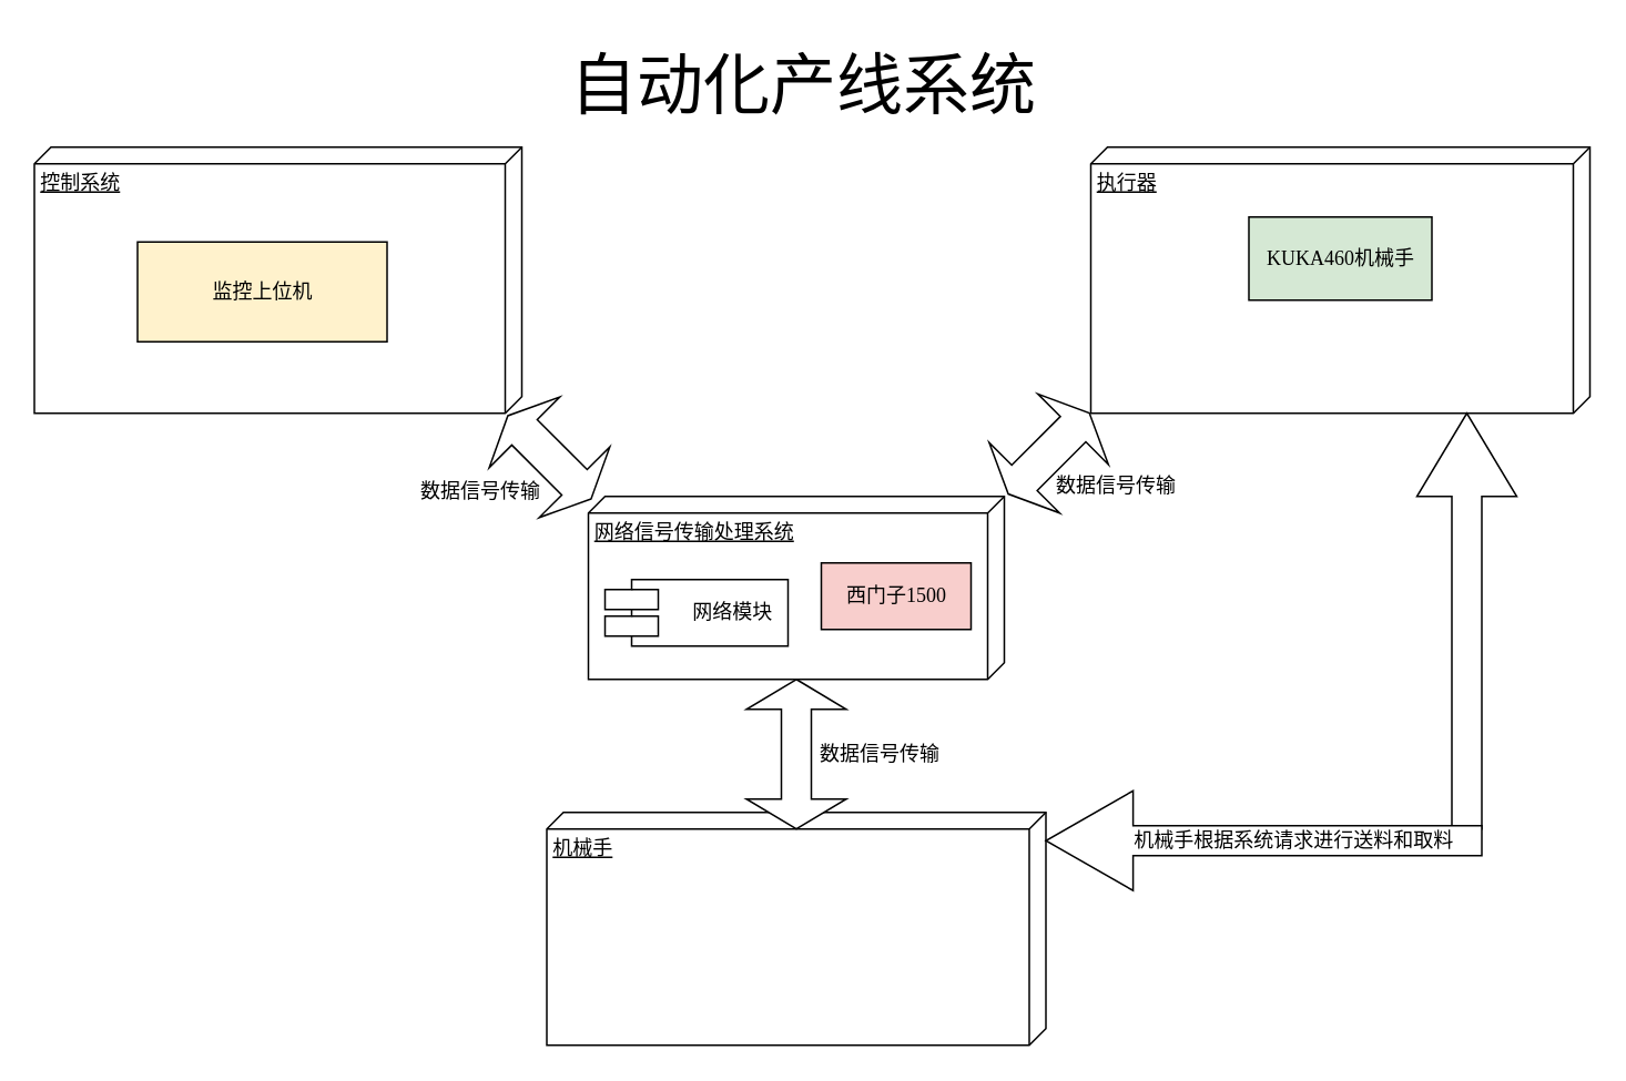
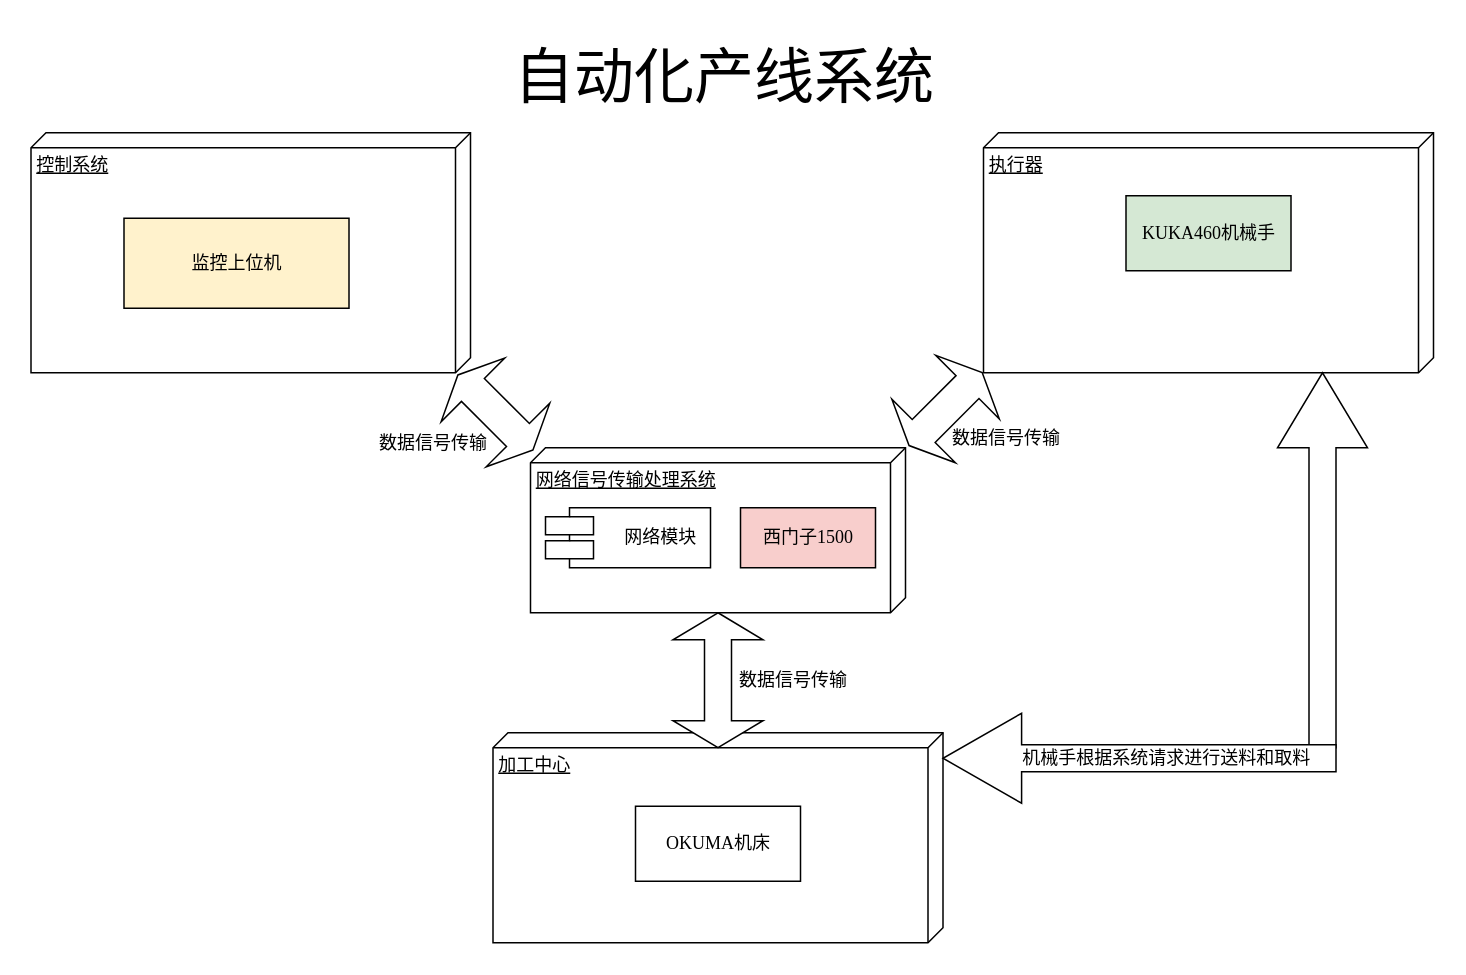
  <mxCell id="0" />
  <mxCell id="1" parent="0" />
  <mxCell id="2" value="控制系统" style="verticalAlign=top;align=left;spacingTop=8;spacingLeft=2;spacingRight=12;shape=cube;size=10;direction=south;fontStyle=4;html=1;rounded=0;shadow=0;comic=0;labelBackgroundColor=none;strokeWidth=1;fontFamily=Verdana;fontSize=12" parent="1" vertex="1"><mxGeometry x="20" y="88" width="293" height="160" as="geometry" /></mxCell>
  <mxCell id="3" value="执行器" style="verticalAlign=top;align=left;spacingTop=8;spacingLeft=2;spacingRight=12;shape=cube;size=10;direction=south;fontStyle=4;html=1;rounded=0;shadow=0;comic=0;labelBackgroundColor=none;strokeWidth=1;fontFamily=Verdana;fontSize=12" parent="1" vertex="1"><mxGeometry x="655" y="88" width="300" height="160" as="geometry" /></mxCell>
- <mxCell id="4" value="机械手" style="verticalAlign=top;align=left;spacingTop=8;spacingLeft=2;spacingRight=12;shape=cube;size=10;direction=south;fontStyle=4;html=1;rounded=0;shadow=0;comic=0;labelBackgroundColor=none;strokeWidth=1;fontFamily=Verdana;fontSize=12" parent="1" vertex="1"><mxGeometry x="328" y="488" width="300" height="140" as="geometry" /></mxCell>
+ <mxCell id="4" value="加工中心" style="verticalAlign=top;align=left;spacingTop=8;spacingLeft=2;spacingRight=12;shape=cube;size=10;direction=south;fontStyle=4;html=1;rounded=0;shadow=0;comic=0;labelBackgroundColor=none;strokeWidth=1;fontFamily=Verdana;fontSize=12" parent="1" vertex="1"><mxGeometry x="328" y="488" width="300" height="140" as="geometry" /></mxCell>
  <mxCell id="5" value="监控上位机" style="html=1;rounded=0;shadow=0;comic=0;labelBackgroundColor=none;strokeWidth=1;fontFamily=Verdana;fontSize=12;align=center;fillColor=#fff2cc;" parent="1" vertex="1"><mxGeometry x="82" y="145" width="150" height="60" as="geometry" /></mxCell>
  <mxCell id="6" value="KUKA460机械手" style="html=1;rounded=0;shadow=0;comic=0;labelBackgroundColor=none;strokeWidth=1;fontFamily=Verdana;fontSize=12;align=center;fillColor=#d5e8d4;" parent="1" vertex="1"><mxGeometry x="750" y="130" width="110" height="50" as="geometry" /></mxCell>
  <mxCell id="7" value="" style="shape=doubleArrow;direction=south;whiteSpace=wrap;html=1;arrowWidth=0.36;arrowSize=0.2;rotation=-225;" parent="1" vertex="1"><mxGeometry x="299.62" y="239.09" width="60" height="70.76" as="geometry" /></mxCell>
  <mxCell id="8" value="" style="shape=doubleArrow;direction=south;whiteSpace=wrap;html=1;" parent="1" vertex="1"><mxGeometry x="448" y="408" width="60" height="90" as="geometry" /></mxCell>
+ <mxCell id="9" value="OKUMA机床" style="html=1;rounded=0;shadow=0;comic=0;labelBackgroundColor=none;strokeWidth=1;fontFamily=Verdana;fontSize=12;align=center;" parent="1" vertex="1"><mxGeometry x="423" y="537" width="110" height="50" as="geometry" /></mxCell>
  <mxCell id="10" value="网络信号传输处理系统" style="verticalAlign=top;align=left;spacingTop=8;spacingLeft=2;spacingRight=12;shape=cube;size=10;direction=south;fontStyle=4;html=1;rounded=0;shadow=0;comic=0;labelBackgroundColor=none;strokeWidth=1;fontFamily=Verdana;fontSize=12" parent="1" vertex="1"><mxGeometry x="353" y="298" width="250" height="110" as="geometry" /></mxCell>
- <mxCell id="11" value="&amp;nbsp; &amp;nbsp; &amp;nbsp;网络模块" style="shape=component;align=left;spacingLeft=36;rounded=0;shadow=0;comic=0;labelBackgroundColor=none;strokeWidth=1;fontFamily=Verdana;fontSize=12;html=1;" parent="1" vertex="1"><mxGeometry x="363" y="348" width="110" height="40" as="geometry" /></mxCell>
+ <mxCell id="11" value="&amp;nbsp; &amp;nbsp; &amp;nbsp;网络模块" style="shape=component;align=left;spacingLeft=36;rounded=0;shadow=0;comic=0;labelBackgroundColor=none;strokeWidth=1;fontFamily=Verdana;fontSize=12;html=1;" parent="1" vertex="1"><mxGeometry x="363" y="338" width="110" height="40" as="geometry" /></mxCell>
  <mxCell id="12" value="西门子1500" style="html=1;rounded=0;shadow=0;comic=0;labelBackgroundColor=none;strokeWidth=1;fontFamily=Verdana;fontSize=12;align=center;fillColor=#f8cecc;" parent="1" vertex="1"><mxGeometry x="493" y="338" width="90" height="40" as="geometry" /></mxCell>
  <mxCell id="13" value="" style="shape=doubleArrow;direction=south;whiteSpace=wrap;html=1;arrowWidth=0.36;arrowSize=0.2;rotation=45;" parent="1" vertex="1"><mxGeometry x="599.74" y="237.74" width="60" height="68.91" as="geometry" /></mxCell>
  <mxCell id="14" value="" style="shape=singleArrow;direction=north;whiteSpace=wrap;html=1;" parent="1" vertex="1"><mxGeometry x="851" y="248" width="60" height="250" as="geometry" /></mxCell>
  <mxCell id="15" value="&amp;nbsp; &amp;nbsp; &amp;nbsp; &amp;nbsp; &amp;nbsp; &amp;nbsp;机械手根据系统请求进行送料和取料" style="shape=singleArrow;direction=west;whiteSpace=wrap;html=1;" parent="1" vertex="1"><mxGeometry x="628" y="475" width="262" height="60" as="geometry" /></mxCell>
  <mxCell id="16" value="自动化产线系统" style="text;html=1;align=center;verticalAlign=middle;resizable=0;points=[];autosize=1;strokeColor=none;fillColor=none;fontSize=40;" parent="1" vertex="1"><mxGeometry x="332" y="20" width="300" height="60" as="geometry" /></mxCell>
  <mxCell id="17" value="数据信号传输" style="text;html=1;align=center;verticalAlign=middle;resizable=0;points=[];autosize=1;strokeColor=none;fillColor=none;" parent="1" vertex="1"><mxGeometry x="238" y="279.85" width="100" height="30" as="geometry" /></mxCell>
  <mxCell id="18" value="数据信号传输" style="text;html=1;align=center;verticalAlign=middle;resizable=0;points=[];autosize=1;strokeColor=none;fillColor=none;" parent="1" vertex="1"><mxGeometry x="620" y="276.65" width="100" height="30" as="geometry" /></mxCell>
  <mxCell id="19" value="数据信号传输" style="text;html=1;align=center;verticalAlign=middle;resizable=0;points=[];autosize=1;strokeColor=none;fillColor=none;" parent="1" vertex="1"><mxGeometry x="478" y="438" width="100" height="30" as="geometry" /></mxCell>
